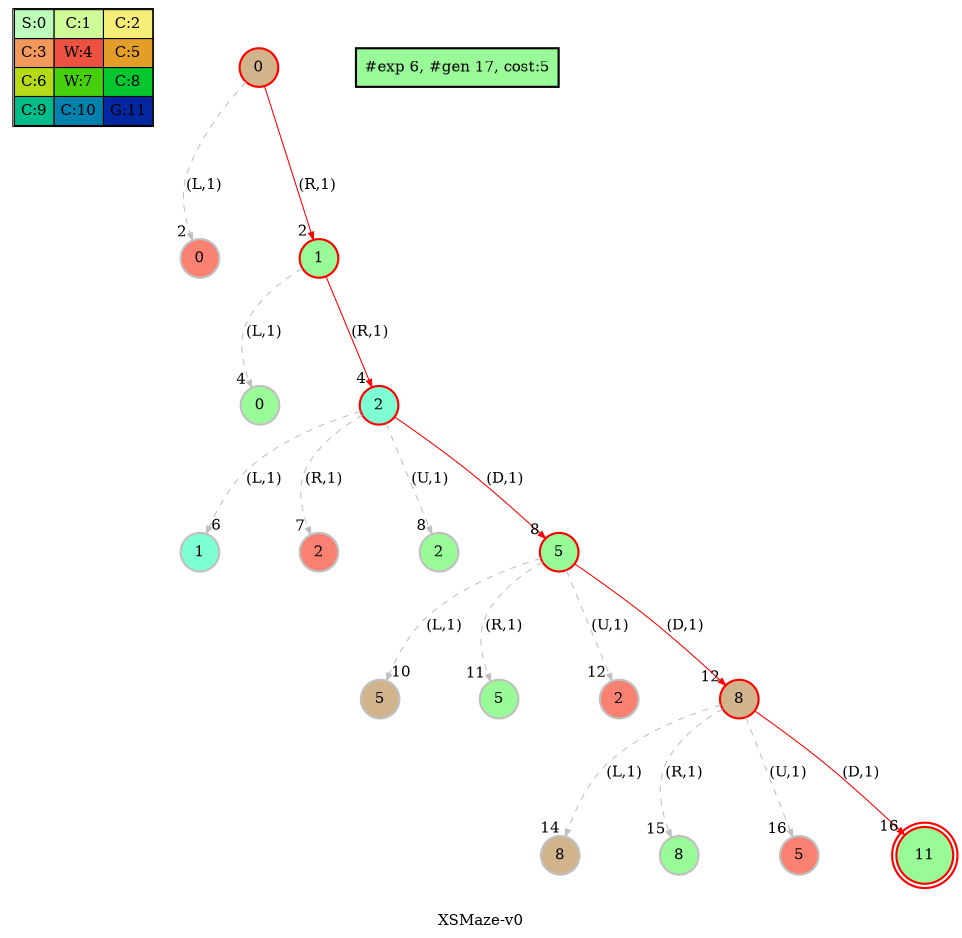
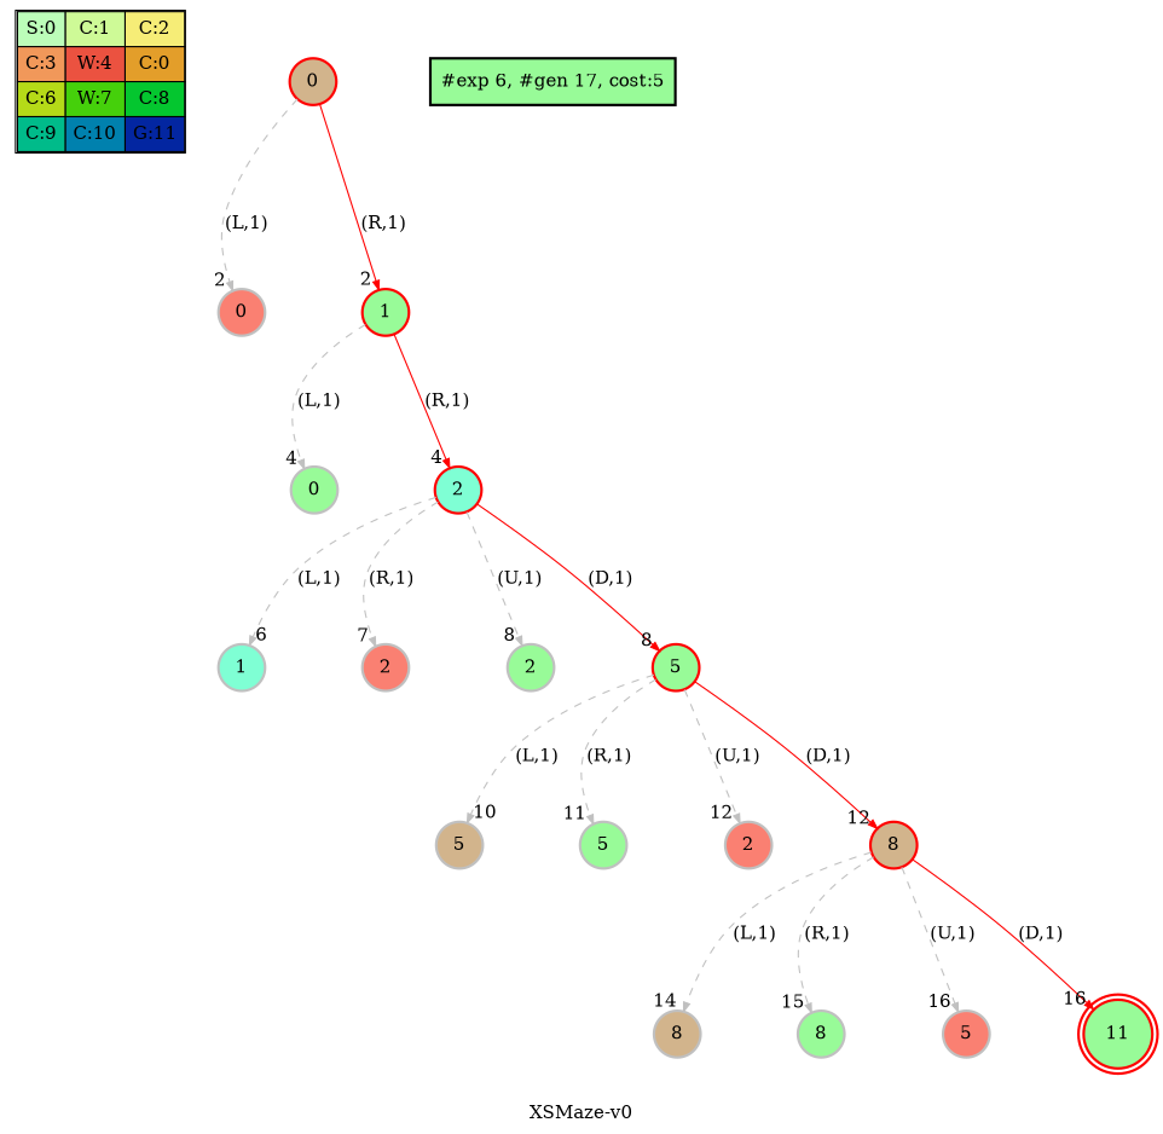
  digraph {
    label="XSMaze-v0"
    nodesep=1
    ranksep=1.2
    node [penwidth=2 shape=circle color=grey fillcolor=palegreen style=filled]
    edge [arrowsize=0.7 color=grey headlabel=" 2 " style=dashed]
-   n1 [label=<<table border="1" cellpadding="5" cellspacing="0" cellborder="1"><tr><td bgcolor="0.32745098 0.267733   0.99083125 1.        ">S:0</td><td bgcolor="0.24117647 0.39545121 0.97940977 1.        ">C:1</td><td bgcolor="0.15490196 0.51591783 0.96349314 1.        ">C:2</td></tr><tr><td bgcolor="0.06862745 0.62692381 0.94315443 1.        ">C:3</td><td bgcolor="0.01764706 0.72643357 0.91848699 1.        ">W:4</td><td bgcolor="0.10392157 0.81262237 0.88960401 1.        ">C:5</td></tr><tr><td bgcolor="0.19803922 0.88960401 0.8534438  1.        ">C:6</td><td bgcolor="0.28431373 0.94315443 0.81619691 1.        ">W:7</td><td bgcolor="0.37058824 0.97940977 0.77520398 1.        ">C:8</td></tr><tr><td bgcolor="0.45686275 0.99770518 0.73065313 1.        ">C:9</td><td bgcolor="0.54313725 0.99770518 0.68274886 1.        ">C:10</td><td bgcolor="0.62941176 0.97940977 0.63171101 1.        ">G:11</td></tr></table>> shape=plaintext color="" fillcolor="" style=""]
+   n1 [label=<<table border="1" cellpadding="5" cellspacing="0" cellborder="1"><tr><td bgcolor="0.32745098 0.267733   0.99083125 1.        ">S:0</td><td bgcolor="0.24117647 0.39545121 0.97940977 1.        ">C:1</td><td bgcolor="0.15490196 0.51591783 0.96349314 1.        ">C:2</td></tr><tr><td bgcolor="0.06862745 0.62692381 0.94315443 1.        ">C:3</td><td bgcolor="0.01764706 0.72643357 0.91848699 1.        ">W:4</td><td bgcolor="0.10392157 0.81262237 0.88960401 1.        ">C:0</td></tr><tr><td bgcolor="0.19803922 0.88960401 0.8534438  1.        ">C:6</td><td bgcolor="0.28431373 0.94315443 0.81619691 1.        ">W:7</td><td bgcolor="0.37058824 0.97940977 0.77520398 1.        ">C:8</td></tr><tr><td bgcolor="0.45686275 0.99770518 0.73065313 1.        ">C:9</td><td bgcolor="0.54313725 0.99770518 0.68274886 1.        ">C:10</td><td bgcolor="0.62941176 0.97940977 0.63171101 1.        ">G:11</td></tr></table>> shape=plaintext color="" fillcolor="" style=""]
    n2 [color=red fillcolor=tan label=0]
    n3 [fillcolor=salmon label=0]
    n4 [color=red label=1]
    n5 [label=0]
    n6 [color=red fillcolor=aquamarine label=2]
    n7 [fillcolor=aquamarine label=1]
    n8 [fillcolor=salmon label=2]
    n9 [label=2]
    n10 [color=red label=5]
    n11 [fillcolor=tan label=5]
    n12 [label=5]
    n13 [fillcolor=salmon label=2]
    n14 [color=red fillcolor=tan label=8]
    n15 [fillcolor=tan label=8]
    n16 [label=8]
    n17 [fillcolor=salmon label=5]
    n18 [color=red label=11 peripheries=2]
    "#exp 6, #gen 17, cost:5" [shape=box color=""]
    subgraph sub_1 {
      label=Map
      n1
    }
    n2 -> n3 [label="(L,1)"]
    n2 -> n4 [color=red label="(R,1)" style=""]
    n4 -> n5 [headlabel=" 4 " label="(L,1)"]
    n4 -> n6 [color=red headlabel=" 4 " label="(R,1)" style=""]
    n6 -> n7 [headlabel=" 6 " label="(L,1)"]
    n6 -> n8 [headlabel=" 7 " label="(R,1)"]
    n6 -> n9 [headlabel=" 8 " label="(U,1)"]
    n6 -> n10 [color=red headlabel=" 8 " label="(D,1)" style=""]
    n10 -> n11 [headlabel=" 10 " label="(L,1)"]
    n10 -> n12 [headlabel=" 11 " label="(R,1)"]
    n10 -> n13 [headlabel=" 12 " label="(U,1)"]
    n10 -> n14 [color=red headlabel=" 12 " label="(D,1)" style=""]
    n14 -> n15 [headlabel=" 14 " label="(L,1)"]
    n14 -> n16 [headlabel=" 15 " label="(R,1)"]
    n14 -> n17 [headlabel=" 16 " label="(U,1)"]
    n14 -> n18 [color=red headlabel=" 16 " label="(D,1)" style=""]
  }
